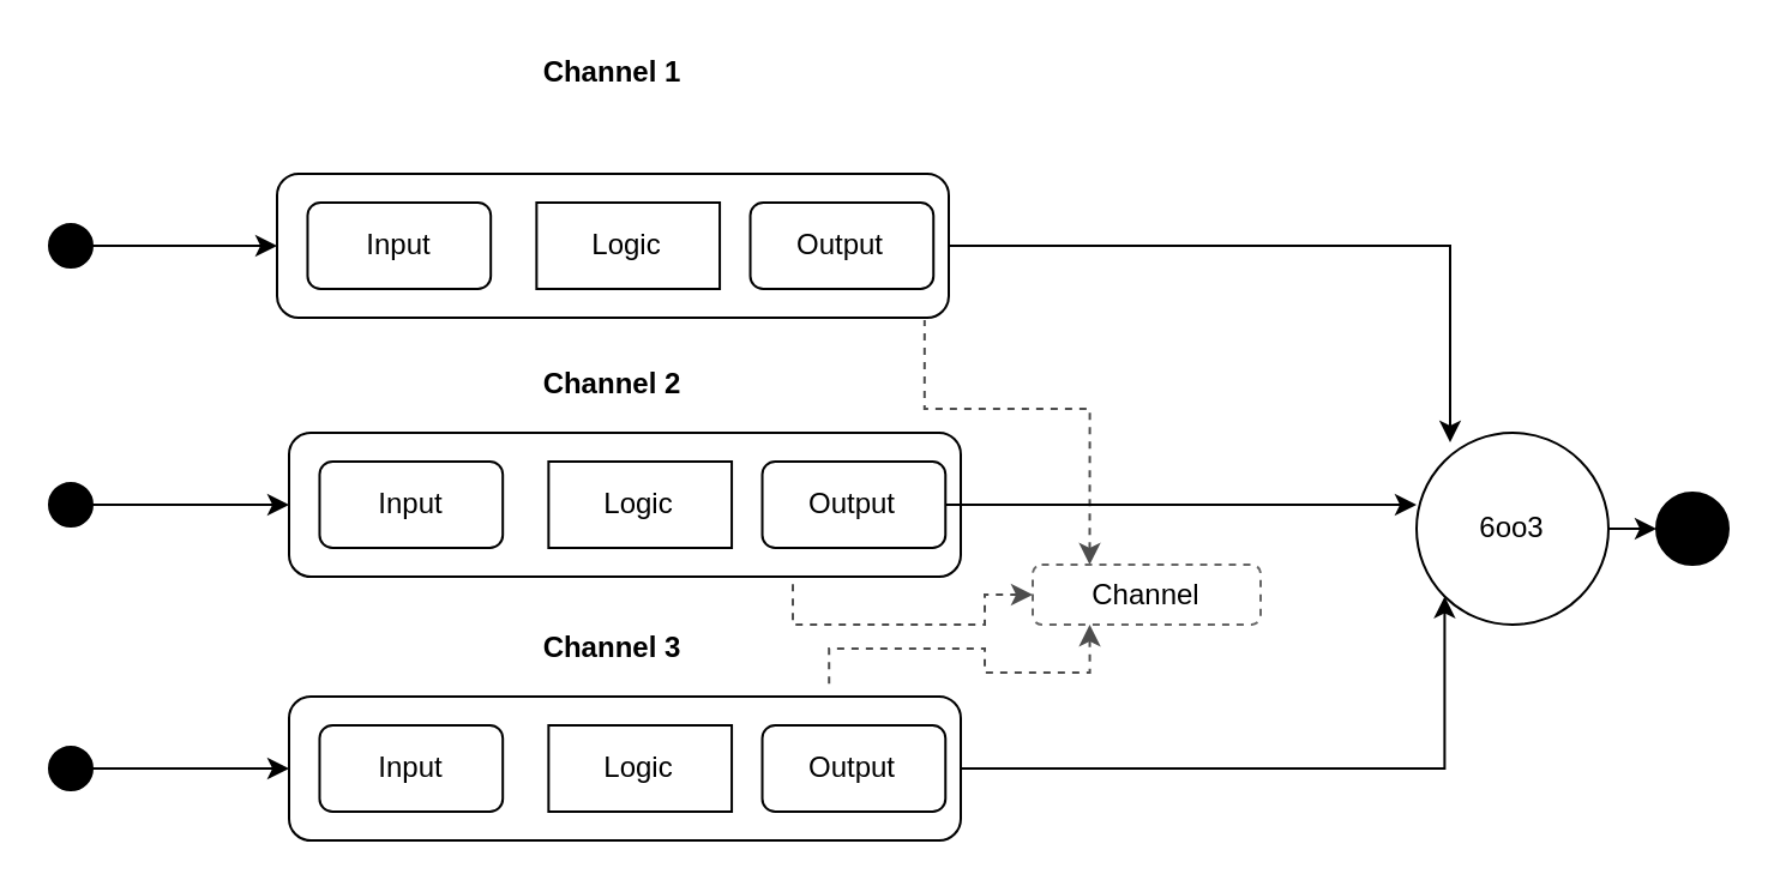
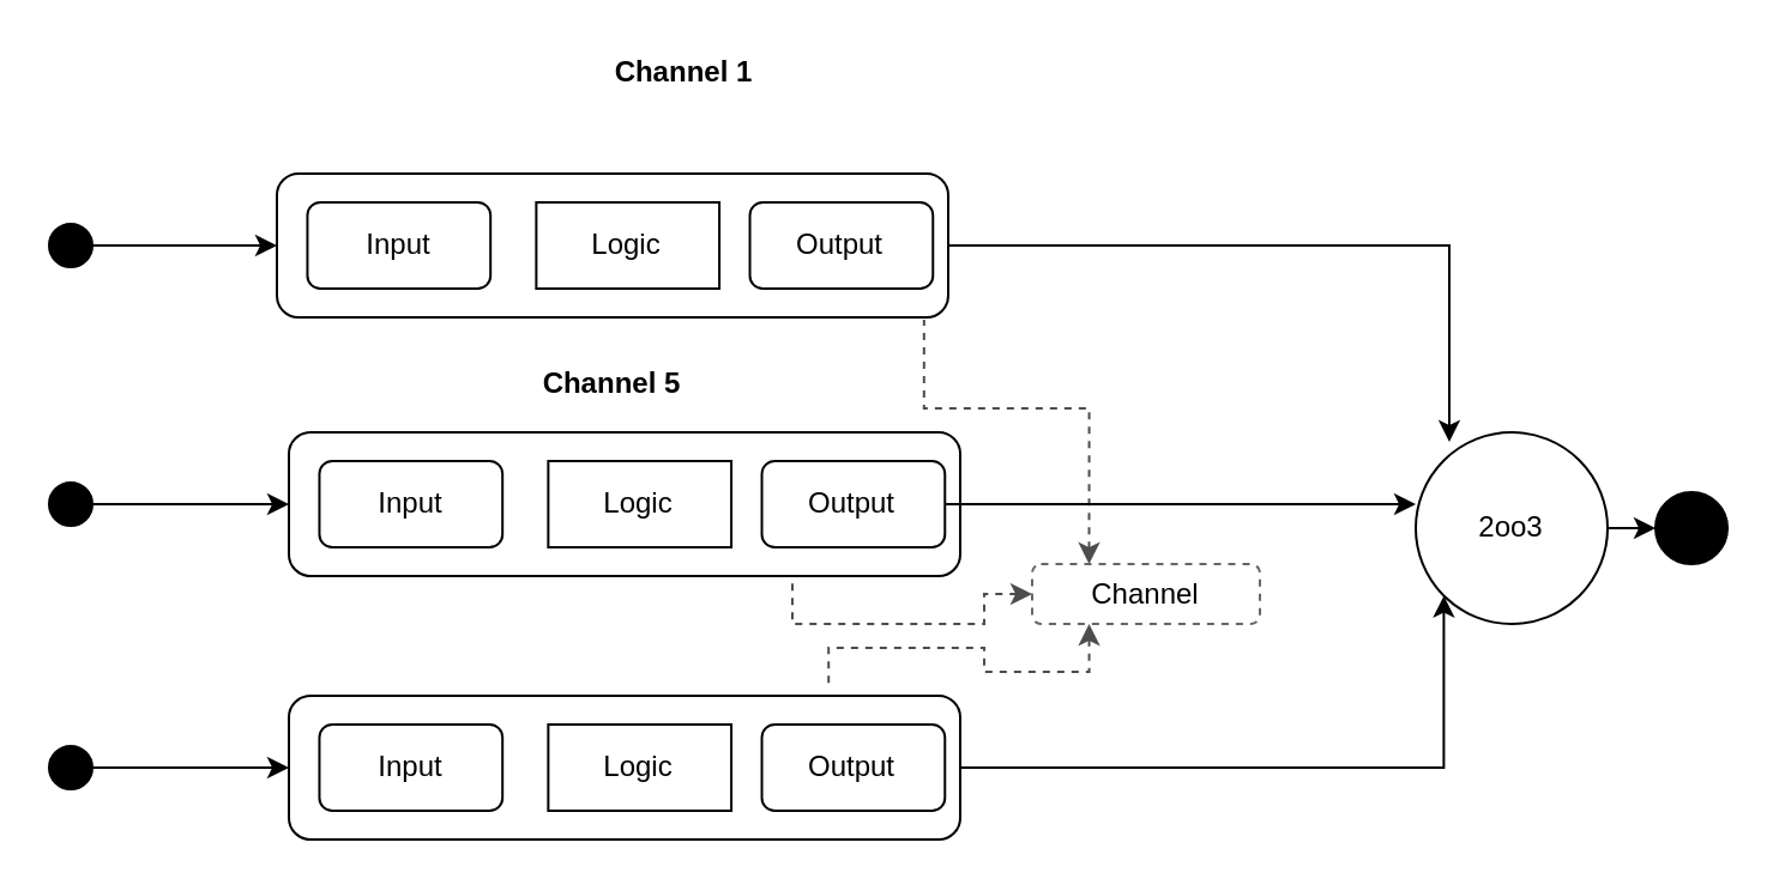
  <mxCell id="0" />
  <mxCell id="1" parent="0" />
  <mxCell id="2" style="edgeStyle=orthogonalEdgeStyle;rounded=0;orthogonalLoop=1;jettySize=auto;html=1;exitX=1;exitY=0.5;exitDx=0;exitDy=0;exitPerimeter=0;entryX=0;entryY=0.5;entryDx=0;entryDy=0;strokeColor=#000000;" parent="1" target="11" edge="1"><mxGeometry relative="1" as="geometry"><mxPoint x="660" y="220" as="sourcePoint" /></mxGeometry></mxCell>
  <mxCell id="3" style="edgeStyle=orthogonalEdgeStyle;rounded=0;orthogonalLoop=1;jettySize=auto;html=1;exitX=1;exitY=0.5;exitDx=0;exitDy=0;entryX=0;entryY=0.5;entryDx=0;entryDy=0;startArrow=none;startFill=0;endArrow=classic;endFill=1;strokeColor=#000000;" edge="1" parent="1" source="4" target="14"><mxGeometry relative="1" as="geometry" /></mxCell>
  <mxCell id="4" value="" style="ellipse;whiteSpace=wrap;html=1;aspect=fixed;fillColor=#000000;" parent="1" vertex="1"><mxGeometry x="20" y="93" width="18" height="18" as="geometry" /></mxCell>
- <mxCell id="5" value="&lt;b&gt;Channel 2&lt;/b&gt;" style="text;html=1;strokeColor=none;fillColor=none;align=center;verticalAlign=middle;whiteSpace=wrap;rounded=0;" parent="1" vertex="1"><mxGeometry x="220" y="150" width="70" height="20" as="geometry" /></mxCell>
- <mxCell id="6" value="&lt;b&gt;Channel 1&lt;/b&gt;" style="text;html=1;strokeColor=none;fillColor=none;align=center;verticalAlign=middle;whiteSpace=wrap;rounded=0;" parent="1" vertex="1"><mxGeometry x="220" y="20" width="70" height="20" as="geometry" /></mxCell>
+ <mxCell id="5" value="&lt;b&gt;Channel 5&lt;/b&gt;" style="text;html=1;strokeColor=none;fillColor=none;align=center;verticalAlign=middle;whiteSpace=wrap;rounded=0;" parent="1" vertex="1"><mxGeometry x="220" y="150" width="70" height="20" as="geometry" /></mxCell>
+ <mxCell id="6" value="&lt;b&gt;Channel 1&lt;/b&gt;" style="text;html=1;strokeColor=none;fillColor=none;align=center;verticalAlign=middle;whiteSpace=wrap;rounded=0;" parent="1" vertex="1"><mxGeometry x="250" y="20" width="70" height="20" as="geometry" /></mxCell>
  <mxCell id="7" style="edgeStyle=orthogonalEdgeStyle;rounded=0;orthogonalLoop=1;jettySize=auto;html=1;exitX=0.25;exitY=1;exitDx=0;exitDy=0;entryX=0.804;entryY=-0.05;entryDx=0;entryDy=0;entryPerimeter=0;strokeColor=#4D4D4D;startArrow=classic;startFill=1;endArrow=none;endFill=0;dashed=1;" edge="1" parent="1" source="10" target="24"><mxGeometry relative="1" as="geometry" /></mxCell>
  <mxCell id="8" style="edgeStyle=orthogonalEdgeStyle;rounded=0;orthogonalLoop=1;jettySize=auto;html=1;exitX=0;exitY=0.5;exitDx=0;exitDy=0;entryX=0.75;entryY=1;entryDx=0;entryDy=0;dashed=1;startArrow=classic;startFill=1;endArrow=none;endFill=0;strokeColor=#4D4D4D;" edge="1" parent="1" source="10" target="19"><mxGeometry relative="1" as="geometry" /></mxCell>
  <mxCell id="9" style="edgeStyle=orthogonalEdgeStyle;rounded=0;orthogonalLoop=1;jettySize=auto;html=1;exitX=0.25;exitY=0;exitDx=0;exitDy=0;entryX=0.964;entryY=1.017;entryDx=0;entryDy=0;entryPerimeter=0;dashed=1;startArrow=classic;startFill=1;endArrow=none;endFill=0;strokeColor=#4D4D4D;" edge="1" parent="1" source="10" target="14"><mxGeometry relative="1" as="geometry"><Array as="points"><mxPoint x="454" y="170" /><mxPoint x="385" y="170" /></Array></mxGeometry></mxCell>
  <mxCell id="10" value="Channel" style="rounded=1;whiteSpace=wrap;html=1;fillColor=#FFFFFF;dashed=1;strokeColor=#666666;" parent="1" vertex="1"><mxGeometry x="430" y="235" width="95" height="25" as="geometry" /></mxCell>
  <mxCell id="11" value="" style="ellipse;whiteSpace=wrap;html=1;aspect=fixed;fillColor=#000000;" parent="1" vertex="1"><mxGeometry x="690" y="205" width="30" height="30" as="geometry" /></mxCell>
- <mxCell id="12" value="6oo3" style="ellipse;whiteSpace=wrap;html=1;aspect=fixed;strokeColor=#000000;fillColor=#FFFFFF;" parent="1" vertex="1"><mxGeometry x="590" y="180" width="80" height="80" as="geometry" /></mxCell>
+ <mxCell id="12" value="2oo3" style="ellipse;whiteSpace=wrap;html=1;aspect=fixed;strokeColor=#000000;fillColor=#FFFFFF;" parent="1" vertex="1"><mxGeometry x="590" y="180" width="80" height="80" as="geometry" /></mxCell>
  <mxCell id="13" value="" style="group" vertex="1" connectable="0" parent="1"><mxGeometry x="115" y="72" width="280" height="60" as="geometry" /></mxCell>
  <mxCell id="14" value="" style="rounded=1;whiteSpace=wrap;html=1;" parent="13" vertex="1"><mxGeometry width="280" height="60" as="geometry" /></mxCell>
  <mxCell id="15" value="Input" style="rounded=1;whiteSpace=wrap;html=1;" parent="13" vertex="1"><mxGeometry x="12.727" y="12" width="76.364" height="36" as="geometry" /></mxCell>
  <mxCell id="16" value="Logic" style="rounded=0;whiteSpace=wrap;html=1;" parent="13" vertex="1"><mxGeometry x="108.182" y="12" width="76.364" height="36" as="geometry" /></mxCell>
  <mxCell id="17" value="Output" style="rounded=1;whiteSpace=wrap;html=1;" parent="13" vertex="1"><mxGeometry x="197.273" y="12" width="76.364" height="36" as="geometry" /></mxCell>
  <mxCell id="18" value="" style="group" vertex="1" connectable="0" parent="1"><mxGeometry x="120" y="180" width="280" height="60" as="geometry" /></mxCell>
  <mxCell id="19" value="" style="rounded=1;whiteSpace=wrap;html=1;" vertex="1" parent="18"><mxGeometry width="280" height="60" as="geometry" /></mxCell>
  <mxCell id="20" value="Input" style="rounded=1;whiteSpace=wrap;html=1;" vertex="1" parent="18"><mxGeometry x="12.727" y="12" width="76.364" height="36" as="geometry" /></mxCell>
  <mxCell id="21" value="Logic" style="rounded=0;whiteSpace=wrap;html=1;" vertex="1" parent="18"><mxGeometry x="108.182" y="12" width="76.364" height="36" as="geometry" /></mxCell>
  <mxCell id="22" value="Output" style="rounded=1;whiteSpace=wrap;html=1;" vertex="1" parent="18"><mxGeometry x="197.273" y="12" width="76.364" height="36" as="geometry" /></mxCell>
  <mxCell id="23" value="" style="group" vertex="1" connectable="0" parent="1"><mxGeometry x="120" y="290" width="280" height="60" as="geometry" /></mxCell>
  <mxCell id="24" value="" style="rounded=1;whiteSpace=wrap;html=1;" vertex="1" parent="23"><mxGeometry width="280" height="60" as="geometry" /></mxCell>
  <mxCell id="25" value="Input" style="rounded=1;whiteSpace=wrap;html=1;" vertex="1" parent="23"><mxGeometry x="12.727" y="12" width="76.364" height="36" as="geometry" /></mxCell>
  <mxCell id="26" value="Logic" style="rounded=0;whiteSpace=wrap;html=1;" vertex="1" parent="23"><mxGeometry x="108.182" y="12" width="76.364" height="36" as="geometry" /></mxCell>
  <mxCell id="27" value="Output" style="rounded=1;whiteSpace=wrap;html=1;" vertex="1" parent="23"><mxGeometry x="197.273" y="12" width="76.364" height="36" as="geometry" /></mxCell>
  <mxCell id="28" style="edgeStyle=orthogonalEdgeStyle;rounded=0;orthogonalLoop=1;jettySize=auto;html=1;exitX=1;exitY=0.5;exitDx=0;exitDy=0;entryX=0.175;entryY=0.05;entryDx=0;entryDy=0;entryPerimeter=0;startArrow=none;startFill=0;endArrow=classic;endFill=1;strokeColor=#000000;" edge="1" parent="1" source="14" target="12"><mxGeometry relative="1" as="geometry" /></mxCell>
  <mxCell id="29" style="edgeStyle=orthogonalEdgeStyle;rounded=0;orthogonalLoop=1;jettySize=auto;html=1;entryX=0;entryY=0.375;entryDx=0;entryDy=0;entryPerimeter=0;startArrow=none;startFill=0;endArrow=classic;endFill=1;strokeColor=#000000;" edge="1" parent="1" source="22" target="12"><mxGeometry relative="1" as="geometry" /></mxCell>
  <mxCell id="30" style="edgeStyle=orthogonalEdgeStyle;rounded=0;orthogonalLoop=1;jettySize=auto;html=1;exitX=1;exitY=0.5;exitDx=0;exitDy=0;entryX=0;entryY=1;entryDx=0;entryDy=0;startArrow=none;startFill=0;endArrow=classic;endFill=1;strokeColor=#000000;" edge="1" parent="1" source="24" target="12"><mxGeometry relative="1" as="geometry" /></mxCell>
- <mxCell id="31" value="&lt;b&gt;Channel 3&lt;/b&gt;" style="text;html=1;strokeColor=none;fillColor=none;align=center;verticalAlign=middle;whiteSpace=wrap;rounded=0;" vertex="1" parent="1"><mxGeometry x="220" y="260" width="70" height="20" as="geometry" /></mxCell>
  <mxCell id="32" style="edgeStyle=orthogonalEdgeStyle;rounded=0;orthogonalLoop=1;jettySize=auto;html=1;exitX=1;exitY=0.5;exitDx=0;exitDy=0;entryX=0;entryY=0.5;entryDx=0;entryDy=0;startArrow=none;startFill=0;endArrow=classic;endFill=1;strokeColor=#000000;" edge="1" parent="1" source="33" target="19"><mxGeometry relative="1" as="geometry" /></mxCell>
  <mxCell id="33" value="" style="ellipse;whiteSpace=wrap;html=1;aspect=fixed;fillColor=#000000;" vertex="1" parent="1"><mxGeometry x="20" y="201" width="18" height="18" as="geometry" /></mxCell>
  <mxCell id="34" style="edgeStyle=orthogonalEdgeStyle;rounded=0;orthogonalLoop=1;jettySize=auto;html=1;entryX=0;entryY=0.5;entryDx=0;entryDy=0;startArrow=none;startFill=0;endArrow=classic;endFill=1;strokeColor=#000000;" edge="1" parent="1" source="35" target="24"><mxGeometry relative="1" as="geometry" /></mxCell>
  <mxCell id="35" value="" style="ellipse;whiteSpace=wrap;html=1;aspect=fixed;fillColor=#000000;" vertex="1" parent="1"><mxGeometry x="20" y="311" width="18" height="18" as="geometry" /></mxCell>
